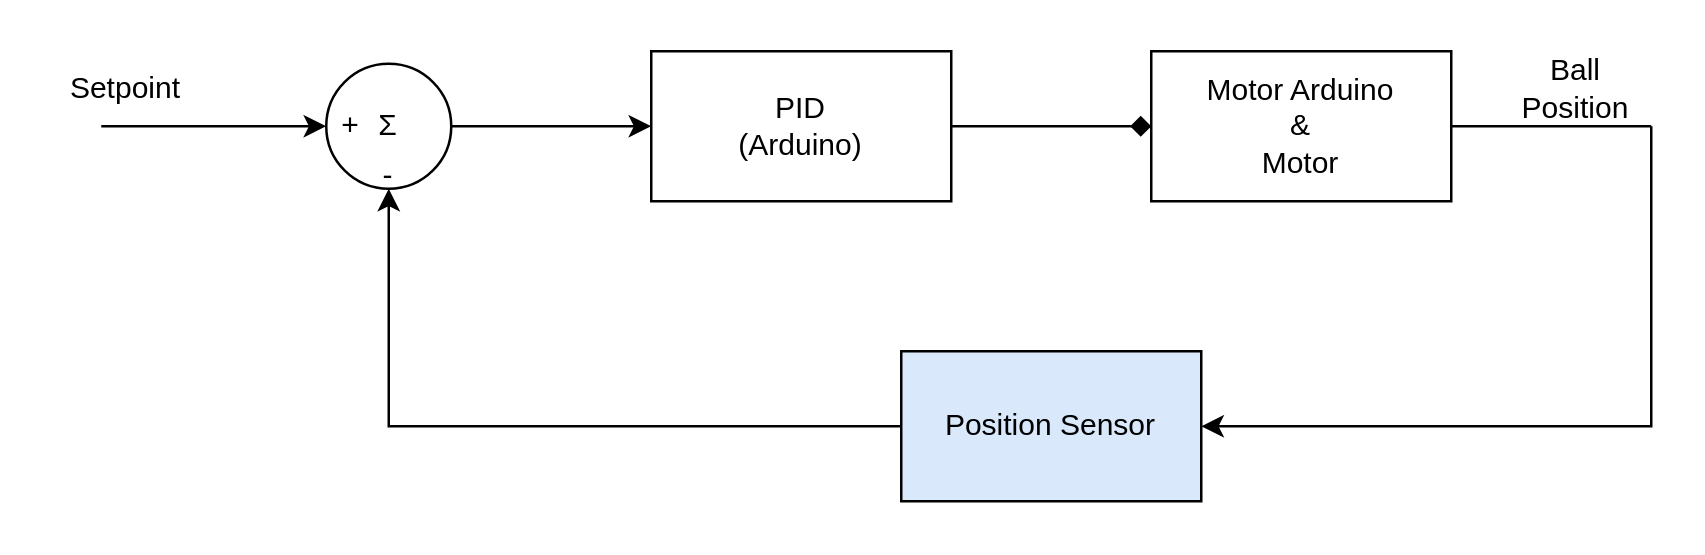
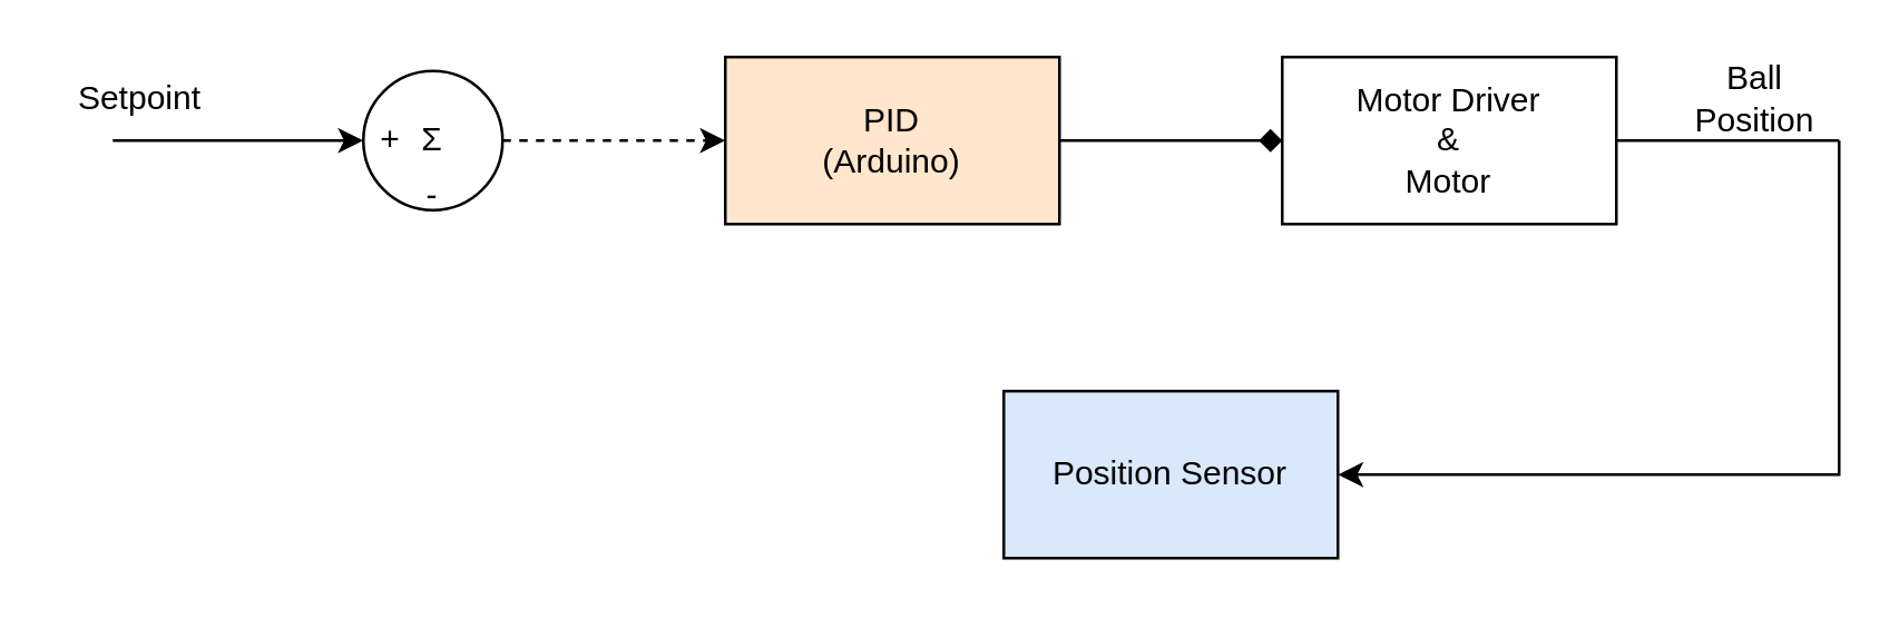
  <mxCell id="0" />
  <mxCell id="1" parent="0" />
- <mxCell id="2" value="PID&lt;br&gt;(Arduino)" style="rounded=0;whiteSpace=wrap;html=1;" vertex="1" parent="1"><mxGeometry x="260" y="20" width="120" height="60" as="geometry" /></mxCell>
- <mxCell id="3" value="Motor Arduino&lt;br&gt;&amp;amp;&lt;br&gt;Motor" style="rounded=0;whiteSpace=wrap;html=1;" vertex="1" parent="1"><mxGeometry x="460" y="20" width="120" height="60" as="geometry" /></mxCell>
+ <mxCell id="2" value="PID&lt;br&gt;(Arduino)" style="rounded=0;whiteSpace=wrap;html=1;fillColor=#ffe6cc;" vertex="1" parent="1"><mxGeometry x="260" y="20" width="120" height="60" as="geometry" /></mxCell>
+ <mxCell id="3" value="Motor Driver&lt;br&gt;&amp;amp;&lt;br&gt;Motor" style="rounded=0;whiteSpace=wrap;html=1;" vertex="1" parent="1"><mxGeometry x="460" y="20" width="120" height="60" as="geometry" /></mxCell>
  <mxCell id="4" value="Position Sensor" style="rounded=0;whiteSpace=wrap;html=1;fillColor=#dae8fc;" vertex="1" parent="1"><mxGeometry x="360" y="140" width="120" height="60" as="geometry" /></mxCell>
  <mxCell id="5" value="Σ" style="ellipse;whiteSpace=wrap;html=1;aspect=fixed;" vertex="1" parent="1"><mxGeometry x="130" y="25" width="50" height="50" as="geometry" /></mxCell>
  <mxCell id="6" value="" style="endArrow=classic;html=1;rounded=0;entryX=0;entryY=0.5;entryDx=0;entryDy=0;" edge="1" parent="1" target="5"><mxGeometry width="50" height="50" relative="1" as="geometry"><mxPoint x="40" y="50" as="sourcePoint" /><mxPoint x="100" y="50" as="targetPoint" /><Array as="points"><mxPoint x="80" y="50" /></Array></mxGeometry></mxCell>
  <mxCell id="7" value="Setpoint" style="text;html=1;strokeColor=none;fillColor=none;align=center;verticalAlign=middle;whiteSpace=wrap;rounded=0;" vertex="1" parent="1"><mxGeometry x="20" y="20" width="60" height="30" as="geometry" /></mxCell>
  <mxCell id="8" value="" style="endArrow=none;html=1;rounded=0;exitX=1;exitY=0.5;exitDx=0;exitDy=0;" edge="1" parent="1" source="3"><mxGeometry width="50" height="50" relative="1" as="geometry"><mxPoint x="620" y="250" as="sourcePoint" /><mxPoint x="660" y="50" as="targetPoint" /></mxGeometry></mxCell>
  <mxCell id="9" value="" style="endArrow=classic;html=1;rounded=0;entryX=1;entryY=0.5;entryDx=0;entryDy=0;" edge="1" parent="1" target="4"><mxGeometry width="50" height="50" relative="1" as="geometry"><mxPoint x="660" y="50" as="sourcePoint" /><mxPoint x="670" y="200" as="targetPoint" /><Array as="points"><mxPoint x="660" y="170" /></Array></mxGeometry></mxCell>
  <mxCell id="10" value="Ball Position" style="text;html=1;strokeColor=none;fillColor=none;align=center;verticalAlign=middle;whiteSpace=wrap;rounded=0;" vertex="1" parent="1"><mxGeometry x="600" y="20" width="60" height="30" as="geometry" /></mxCell>
- <mxCell id="11" value="" style="endArrow=classic;html=1;rounded=0;exitX=0;exitY=0.5;exitDx=0;exitDy=0;entryX=0.5;entryY=1;entryDx=0;entryDy=0;" edge="1" parent="1" source="4" target="5"><mxGeometry width="50" height="50" relative="1" as="geometry"><mxPoint x="570" y="180" as="sourcePoint" /><mxPoint x="620" y="130" as="targetPoint" /><Array as="points"><mxPoint x="155" y="170" /></Array></mxGeometry></mxCell>
- <mxCell id="12" value="" style="endArrow=classic;html=1;rounded=0;exitX=1;exitY=0.5;exitDx=0;exitDy=0;entryX=0;entryY=0.5;entryDx=0;entryDy=0;" edge="1" parent="1" source="5" target="2"><mxGeometry width="50" height="50" relative="1" as="geometry"><mxPoint x="570" y="170" as="sourcePoint" /><mxPoint x="620" y="120" as="targetPoint" /></mxGeometry></mxCell>
+ <mxCell id="12" value="" style="endArrow=classic;html=1;rounded=0;exitX=1;exitY=0.5;exitDx=0;exitDy=0;entryX=0;entryY=0.5;entryDx=0;entryDy=0;dashed=1;" edge="1" parent="1" source="5" target="2"><mxGeometry width="50" height="50" relative="1" as="geometry"><mxPoint x="570" y="170" as="sourcePoint" /><mxPoint x="620" y="120" as="targetPoint" /></mxGeometry></mxCell>
  <mxCell id="13" value="" style="endArrow=diamond;html=1;rounded=0;exitX=1;exitY=0.5;exitDx=0;exitDy=0;entryX=0;entryY=0.5;entryDx=0;entryDy=0;" edge="1" parent="1" source="2" target="3"><mxGeometry width="50" height="50" relative="1" as="geometry"><mxPoint x="570" y="170" as="sourcePoint" /><mxPoint x="620" y="120" as="targetPoint" /></mxGeometry></mxCell>
  <mxCell id="14" value="+" style="text;html=1;strokeColor=none;fillColor=none;align=center;verticalAlign=middle;whiteSpace=wrap;rounded=0;" vertex="1" parent="1"><mxGeometry x="110" y="35" width="60" height="30" as="geometry" /></mxCell>
  <mxCell id="15" value="-" style="text;html=1;strokeColor=none;fillColor=none;align=center;verticalAlign=middle;whiteSpace=wrap;rounded=0;" vertex="1" parent="1"><mxGeometry x="125" y="55" width="60" height="30" as="geometry" /></mxCell>
